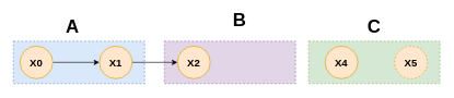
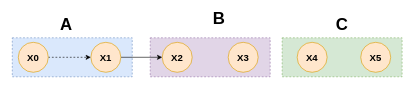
  <mxCell id="0" />
  <mxCell id="1" parent="0" />
  <mxCell id="2" value="" style="rounded=0;whiteSpace=wrap;html=1;dashed=1;fillColor=#d5e8d4;strokeColor=#82b366;" vertex="1" parent="1"><mxGeometry x="470" y="62.5" width="200" height="65" as="geometry" /></mxCell>
  <mxCell id="3" value="" style="rounded=0;whiteSpace=wrap;html=1;dashed=1;fillColor=#e1d5e7;strokeColor=#9673a6;" vertex="1" parent="1"><mxGeometry x="250" y="62.5" width="200" height="65" as="geometry" /></mxCell>
  <mxCell id="4" value="" style="rounded=0;whiteSpace=wrap;html=1;dashed=1;fillColor=#dae8fc;strokeColor=#6c8ebf;" vertex="1" parent="1"><mxGeometry x="20" y="62.5" width="200" height="65" as="geometry" /></mxCell>
  <mxCell id="5" style="edgeStyle=orthogonalEdgeStyle;rounded=0;orthogonalLoop=1;jettySize=auto;html=1;exitX=1;exitY=0.5;exitDx=0;exitDy=0;" edge="1" parent="1" source="6" target="7"><mxGeometry relative="1" as="geometry" /></mxCell>
  <mxCell id="6" value="&lt;b&gt;&lt;font style=&quot;font-size: 16px&quot;&gt;X1&lt;/font&gt;&lt;/b&gt;" style="ellipse;whiteSpace=wrap;html=1;aspect=fixed;fillColor=#ffe6cc;strokeColor=#d79b00;" vertex="1" parent="1"><mxGeometry x="151" y="70" width="50" height="50" as="geometry" /></mxCell>
  <mxCell id="7" value="&lt;b&gt;&lt;font style=&quot;font-size: 16px&quot;&gt;X2&lt;/font&gt;&lt;/b&gt;" style="ellipse;whiteSpace=wrap;html=1;aspect=fixed;fillColor=#ffe6cc;strokeColor=#d79b00;" vertex="1" parent="1"><mxGeometry x="270" y="70" width="50" height="50" as="geometry" /></mxCell>
+ <mxCell id="8" value="&lt;b&gt;&lt;font style=&quot;font-size: 16px&quot;&gt;X3&lt;/font&gt;&lt;/b&gt;" style="ellipse;whiteSpace=wrap;html=1;aspect=fixed;fillColor=#ffe6cc;strokeColor=#d79b00;" vertex="1" parent="1"><mxGeometry x="380" y="70" width="50" height="50" as="geometry" /></mxCell>
  <mxCell id="9" value="&lt;b&gt;&lt;font style=&quot;font-size: 16px&quot;&gt;X4&lt;/font&gt;&lt;/b&gt;" style="ellipse;whiteSpace=wrap;html=1;aspect=fixed;fillColor=#ffe6cc;strokeColor=#d79b00;" vertex="1" parent="1"><mxGeometry x="495" y="70" width="50" height="50" as="geometry" /></mxCell>
- <mxCell id="10" value="&lt;b&gt;&lt;font style=&quot;font-size: 16px&quot;&gt;X5&lt;/font&gt;&lt;/b&gt;" style="ellipse;whiteSpace=wrap;html=1;aspect=fixed;fillColor=#ffe6cc;strokeColor=#d79b00;dashed=1;" vertex="1" parent="1"><mxGeometry x="601" y="70" width="50" height="50" as="geometry" /></mxCell>
- <mxCell id="11" style="edgeStyle=orthogonalEdgeStyle;rounded=0;orthogonalLoop=1;jettySize=auto;html=1;exitX=1;exitY=0.5;exitDx=0;exitDy=0;entryX=0;entryY=0.5;entryDx=0;entryDy=0;" edge="1" parent="1" source="12" target="6"><mxGeometry relative="1" as="geometry" /></mxCell>
+ <mxCell id="10" value="&lt;b&gt;&lt;font style=&quot;font-size: 16px&quot;&gt;X5&lt;/font&gt;&lt;/b&gt;" style="ellipse;whiteSpace=wrap;html=1;aspect=fixed;fillColor=#ffe6cc;strokeColor=#d79b00;" vertex="1" parent="1"><mxGeometry x="601" y="70" width="50" height="50" as="geometry" /></mxCell>
+ <mxCell id="11" style="edgeStyle=orthogonalEdgeStyle;rounded=0;orthogonalLoop=1;jettySize=auto;html=1;exitX=1;exitY=0.5;exitDx=0;exitDy=0;entryX=0;entryY=0.5;entryDx=0;entryDy=0;dashed=1;" edge="1" parent="1" source="12" target="6"><mxGeometry relative="1" as="geometry" /></mxCell>
  <mxCell id="12" value="&lt;b&gt;&lt;font style=&quot;font-size: 16px&quot;&gt;X0&lt;/font&gt;&lt;/b&gt;" style="ellipse;whiteSpace=wrap;html=1;aspect=fixed;fillColor=#ffe6cc;strokeColor=#d79b00;" vertex="1" parent="1"><mxGeometry x="30" y="70" width="50" height="50" as="geometry" /></mxCell>
  <mxCell id="13" value="A" style="text;html=1;strokeColor=none;fillColor=none;align=center;verticalAlign=middle;whiteSpace=wrap;rounded=0;dashed=1;fontStyle=1;fontSize=28;" vertex="1" parent="1"><mxGeometry x="90" y="30" width="40" height="20" as="geometry" /></mxCell>
  <mxCell id="14" value="B" style="text;html=1;strokeColor=none;fillColor=none;align=center;verticalAlign=middle;whiteSpace=wrap;rounded=0;dashed=1;fontStyle=1;fontSize=28;" vertex="1" parent="1"><mxGeometry x="345" y="20" width="40" height="20" as="geometry" /></mxCell>
  <mxCell id="15" value="C" style="text;html=1;strokeColor=none;fillColor=none;align=center;verticalAlign=middle;whiteSpace=wrap;rounded=0;dashed=1;fontStyle=1;fontSize=28;" vertex="1" parent="1"><mxGeometry x="550" y="30" width="40" height="20" as="geometry" /></mxCell>
